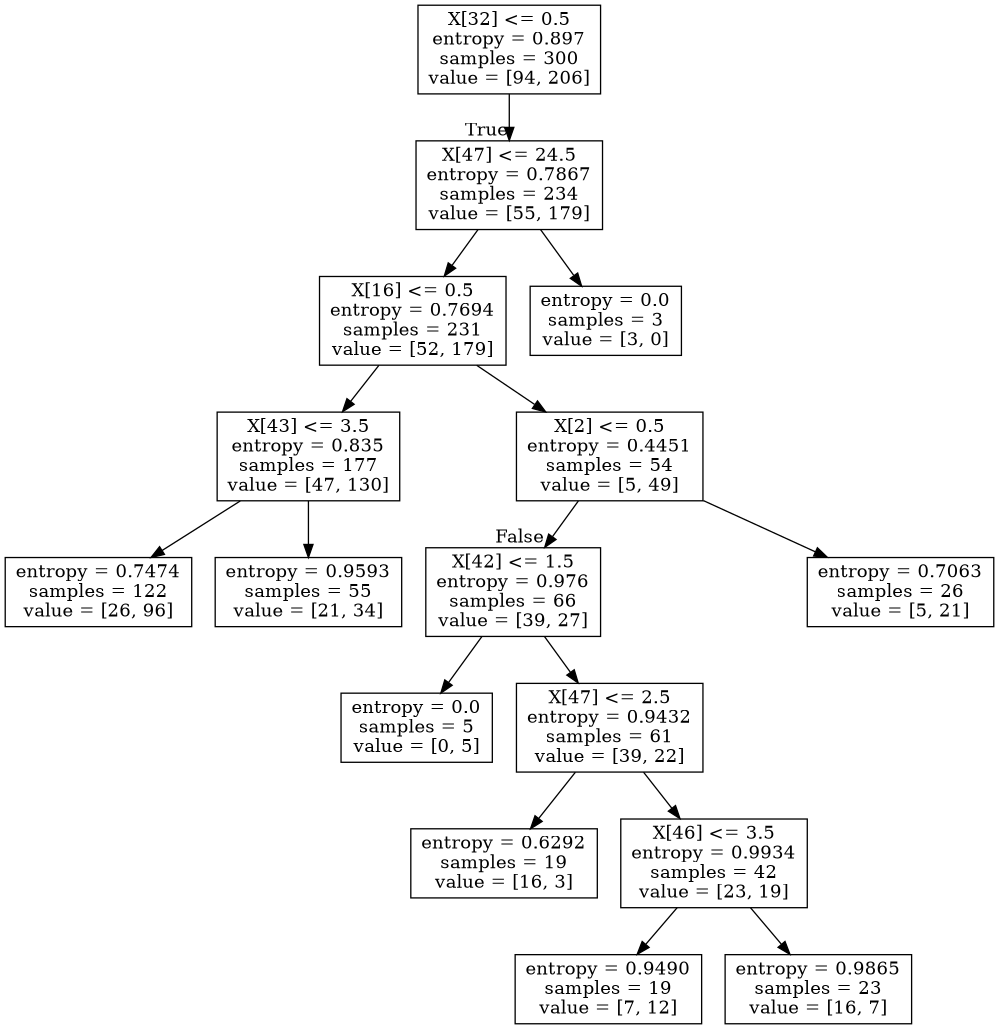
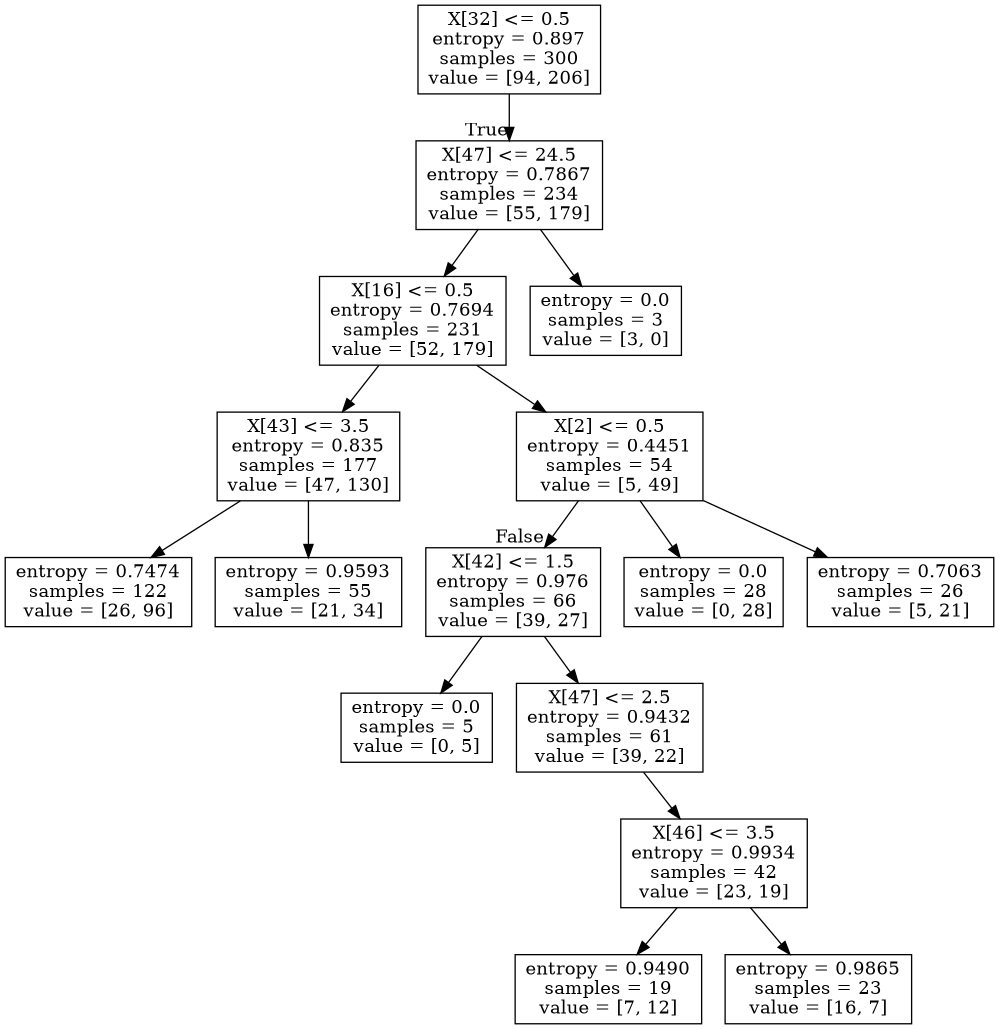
  digraph {
    node [shape=box]
    n1 [label="X[32] <= 0.5\nentropy = 0.897\nsamples = 300\nvalue = [94, 206]"]
    n2 [label="X[47] <= 24.5\nentropy = 0.7867\nsamples = 234\nvalue = [55, 179]"]
    n3 [label="X[16] <= 0.5\nentropy = 0.7694\nsamples = 231\nvalue = [52, 179]"]
    n4 [label="entropy = 0.0\nsamples = 3\nvalue = [3, 0]"]
    n5 [label="X[42] <= 1.5\nentropy = 0.976\nsamples = 66\nvalue = [39, 27]"]
    n6 [label="entropy = 0.0\nsamples = 5\nvalue = [0, 5]"]
    n7 [label="X[47] <= 2.5\nentropy = 0.9432\nsamples = 61\nvalue = [39, 22]"]
    n8 [label="X[43] <= 3.5\nentropy = 0.835\nsamples = 177\nvalue = [47, 130]"]
    n9 [label="X[2] <= 0.5\nentropy = 0.4451\nsamples = 54\nvalue = [5, 49]"]
    n10 [label="entropy = 0.7474\nsamples = 122\nvalue = [26, 96]"]
    n11 [label="entropy = 0.9593\nsamples = 55\nvalue = [21, 34]"]
+   n12 [label="entropy = 0.0\nsamples = 28\nvalue = [0, 28]"]
    n13 [label="entropy = 0.7063\nsamples = 26\nvalue = [5, 21]"]
-   n14 [label="entropy = 0.6292\nsamples = 19\nvalue = [16, 3]"]
    n15 [label="X[46] <= 3.5\nentropy = 0.9934\nsamples = 42\nvalue = [23, 19]"]
    n16 [label="entropy = 0.9490\nsamples = 19\nvalue = [7, 12]"]
    n17 [label="entropy = 0.9865\nsamples = 23\nvalue = [16, 7]"]
    n1 -> n2 [headlabel=True labelangle=45 labeldistance=2.5]
    n2 -> n3
    n2 -> n4
    n3 -> n8
    n3 -> n9
    n5 -> n6
    n5 -> n7
-   n7 -> n14
    n7 -> n15
    n8 -> n10
    n8 -> n11
    n9 -> n5 [headlabel=False labelangle=-45 labeldistance=2.5]
+   n9 -> n12
    n9 -> n13
    n15 -> n16
    n15 -> n17
  }
